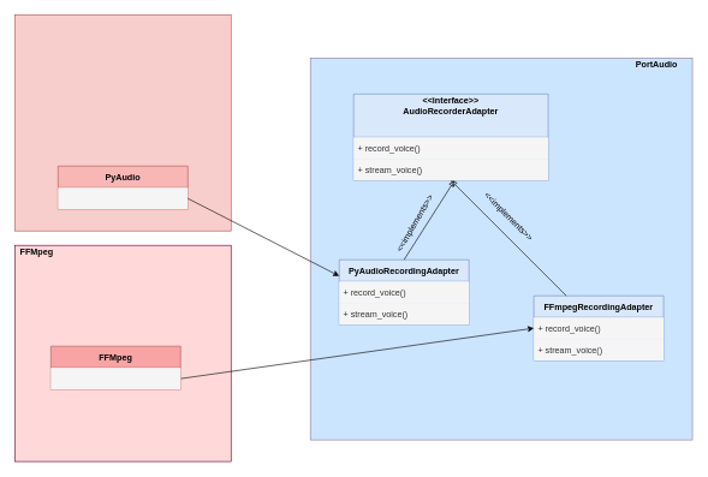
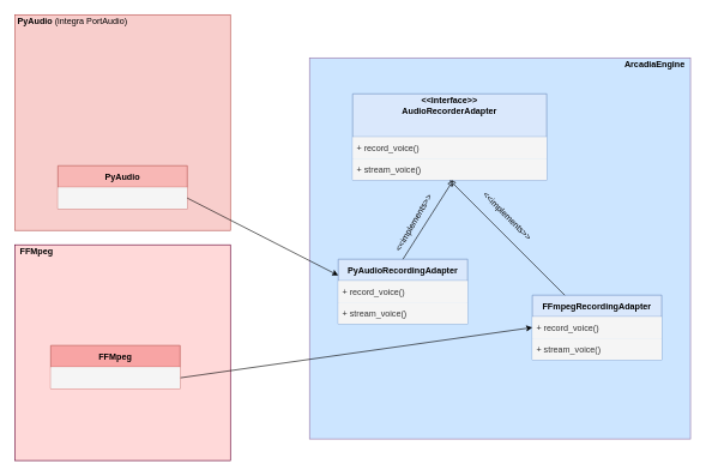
  <mxCell id="0" />
  <mxCell id="1" parent="0" />
  <mxCell id="2" value="" style="whiteSpace=wrap;html=1;aspect=fixed;strokeColor=#9673a6;fillColor=#CCE5FF;" parent="1" vertex="1"><mxGeometry x="430" y="80" width="530" height="530" as="geometry" /></mxCell>
  <mxCell id="3" value="" style="whiteSpace=wrap;html=1;aspect=fixed;strokeColor=#b85450;fillColor=#f8cecc;" parent="1" vertex="1"><mxGeometry x="20" y="20" width="300" height="300" as="geometry" /></mxCell>
  <mxCell id="4" value="&lt;&lt;interface&gt;&gt;&#10;AudioRecorderAdapter&#10;&#10;" style="swimlane;fontStyle=1;childLayout=stackLayout;horizontal=1;startSize=60;horizontalStack=0;resizeParent=1;resizeParentMax=0;resizeLast=0;collapsible=1;marginBottom=0;fillColor=#dae8fc;strokeColor=#6c8ebf;" parent="1" vertex="1"><mxGeometry x="490" y="130" width="270" height="120" as="geometry" /></mxCell>
  <mxCell id="5" value="+ record_voice()" style="text;strokeColor=none;fillColor=#f5f5f5;align=left;verticalAlign=middle;spacingLeft=4;spacingRight=4;overflow=hidden;points=[[0,0.5],[1,0.5]];portConstraint=eastwest;rotatable=0;fontColor=#333333;" parent="4" vertex="1"><mxGeometry y="60" width="270" height="30" as="geometry" /></mxCell>
  <mxCell id="6" value="+ stream_voice()" style="text;strokeColor=none;fillColor=#f5f5f5;align=left;verticalAlign=middle;spacingLeft=4;spacingRight=4;overflow=hidden;points=[[0,0.5],[1,0.5]];portConstraint=eastwest;rotatable=0;fontColor=#333333;" parent="4" vertex="1"><mxGeometry y="90" width="270" height="30" as="geometry" /></mxCell>
  <mxCell id="7" value="FFmpegRecordingAdapter" style="swimlane;fontStyle=1;childLayout=stackLayout;horizontal=1;startSize=30;horizontalStack=0;resizeParent=1;resizeParentMax=0;resizeLast=0;collapsible=1;marginBottom=0;fillColor=#dae8fc;strokeColor=#6c8ebf;" parent="1" vertex="1"><mxGeometry x="740" y="410" width="180" height="90" as="geometry" /></mxCell>
  <mxCell id="8" value="+ record_voice()" style="text;strokeColor=none;fillColor=#f5f5f5;align=left;verticalAlign=middle;spacingLeft=4;spacingRight=4;overflow=hidden;points=[[0,0.5],[1,0.5]];portConstraint=eastwest;rotatable=0;fontColor=#333333;" parent="7" vertex="1"><mxGeometry y="30" width="180" height="30" as="geometry" /></mxCell>
  <mxCell id="9" value="+ stream_voice()" style="text;strokeColor=none;fillColor=#f5f5f5;align=left;verticalAlign=middle;spacingLeft=4;spacingRight=4;overflow=hidden;points=[[0,0.5],[1,0.5]];portConstraint=eastwest;rotatable=0;fontColor=#333333;" parent="7" vertex="1"><mxGeometry y="60" width="180" height="30" as="geometry" /></mxCell>
  <mxCell id="10" value="" style="endArrow=block;html=1;rounded=0;entryX=0.5;entryY=1;entryDx=0;entryDy=0;endFill=0;" parent="1" source="7" target="4" edge="1"><mxGeometry width="50" height="50" relative="1" as="geometry"><mxPoint x="270" y="390" as="sourcePoint" /><mxPoint x="620.95" y="250" as="targetPoint" /></mxGeometry></mxCell>
  <mxCell id="11" value="&amp;lt;&amp;lt;implements&amp;gt;&amp;gt;" style="text;html=1;align=center;verticalAlign=middle;resizable=0;points=[];autosize=1;strokeColor=none;fillColor=none;rotation=45;" parent="1" vertex="1"><mxGeometry x="650" y="290" width="110" height="20" as="geometry" /></mxCell>
- <mxCell id="13" value="&lt;b&gt;PortAudio&lt;/b&gt;" style="text;html=1;align=center;verticalAlign=middle;resizable=0;points=[];autosize=1;strokeColor=none;fillColor=none;" parent="1" vertex="1"><mxGeometry x="860" y="80" width="100" height="20" as="geometry" /></mxCell>
+ <mxCell id="12" value="&lt;b&gt;PyAudio&lt;/b&gt; (integra PortAudio)" style="text;html=1;align=center;verticalAlign=middle;resizable=0;points=[];autosize=1;strokeColor=none;fillColor=none;" parent="1" vertex="1"><mxGeometry x="20" y="20" width="160" height="20" as="geometry" /></mxCell>
+ <mxCell id="13" value="&lt;b&gt;ArcadiaEngine&lt;/b&gt;" style="text;html=1;align=center;verticalAlign=middle;resizable=0;points=[];autosize=1;strokeColor=none;fillColor=none;" parent="1" vertex="1"><mxGeometry x="860" y="80" width="100" height="20" as="geometry" /></mxCell>
  <mxCell id="14" value="" style="whiteSpace=wrap;html=1;aspect=fixed;strokeColor=#660033;fillColor=#FFD9D9;" parent="1" vertex="1"><mxGeometry x="20" y="340" width="300" height="300" as="geometry" /></mxCell>
  <mxCell id="15" value="&lt;b&gt;FFMpeg&lt;/b&gt;" style="text;html=1;align=center;verticalAlign=middle;resizable=0;points=[];autosize=1;strokeColor=none;fillColor=none;" parent="1" vertex="1"><mxGeometry x="20" y="340" width="60" height="20" as="geometry" /></mxCell>
  <mxCell id="16" value="PyAudioRecordingAdapter" style="swimlane;fontStyle=1;childLayout=stackLayout;horizontal=1;startSize=30;horizontalStack=0;resizeParent=1;resizeParentMax=0;resizeLast=0;collapsible=1;marginBottom=0;fillColor=#dae8fc;strokeColor=#6c8ebf;" parent="1" vertex="1"><mxGeometry x="470" y="360" width="180" height="90" as="geometry" /></mxCell>
  <mxCell id="17" value="+ record_voice()" style="text;strokeColor=none;fillColor=#f5f5f5;align=left;verticalAlign=middle;spacingLeft=4;spacingRight=4;overflow=hidden;points=[[0,0.5],[1,0.5]];portConstraint=eastwest;rotatable=0;fontColor=#333333;" parent="16" vertex="1"><mxGeometry y="30" width="180" height="30" as="geometry" /></mxCell>
  <mxCell id="18" value="+ stream_voice()" style="text;strokeColor=none;fillColor=#f5f5f5;align=left;verticalAlign=middle;spacingLeft=4;spacingRight=4;overflow=hidden;points=[[0,0.5],[1,0.5]];portConstraint=eastwest;rotatable=0;fontColor=#333333;" parent="16" vertex="1"><mxGeometry y="60" width="180" height="30" as="geometry" /></mxCell>
  <mxCell id="19" value="" style="endArrow=block;html=1;rounded=0;endFill=0;exitX=0.5;exitY=0;exitDx=0;exitDy=0;" parent="1" source="16" edge="1"><mxGeometry width="50" height="50" relative="1" as="geometry"><mxPoint x="795" y="420" as="sourcePoint" /><mxPoint x="630" y="250" as="targetPoint" /></mxGeometry></mxCell>
  <mxCell id="20" value="&amp;lt;&amp;lt;implements&amp;gt;&amp;gt;" style="text;html=1;align=center;verticalAlign=middle;resizable=0;points=[];autosize=1;strokeColor=none;fillColor=none;rotation=-60;" parent="1" vertex="1"><mxGeometry x="520" y="300" width="110" height="20" as="geometry" /></mxCell>
  <mxCell id="21" value="" style="endArrow=classic;html=1;rounded=0;exitX=1;exitY=0.5;exitDx=0;exitDy=0;entryX=0;entryY=0.5;entryDx=0;entryDy=0;" parent="1" source="26" target="7" edge="1"><mxGeometry width="50" height="50" relative="1" as="geometry"><mxPoint x="340" y="520" as="sourcePoint" /><mxPoint x="400" y="480" as="targetPoint" /></mxGeometry></mxCell>
  <mxCell id="22" value="PyAudio" style="swimlane;fontStyle=1;childLayout=stackLayout;horizontal=1;startSize=30;horizontalStack=0;resizeParent=1;resizeParentMax=0;resizeLast=0;collapsible=1;marginBottom=0;fillColor=#F8B7B5;strokeColor=#b85450;" parent="1" vertex="1"><mxGeometry x="80" y="230" width="180" height="60" as="geometry" /></mxCell>
  <mxCell id="23" value="" style="text;strokeColor=none;fillColor=#f5f5f5;align=left;verticalAlign=middle;spacingLeft=4;spacingRight=4;overflow=hidden;points=[[0,0.5],[1,0.5]];portConstraint=eastwest;rotatable=0;fontColor=#333333;" parent="22" vertex="1"><mxGeometry y="30" width="180" height="30" as="geometry" /></mxCell>
  <mxCell id="24" value="" style="endArrow=classic;html=1;rounded=0;exitX=1;exitY=0.5;exitDx=0;exitDy=0;entryX=0;entryY=0.25;entryDx=0;entryDy=0;" parent="1" source="23" target="16" edge="1"><mxGeometry width="50" height="50" relative="1" as="geometry"><mxPoint x="140" y="370" as="sourcePoint" /><mxPoint x="190" y="320" as="targetPoint" /></mxGeometry></mxCell>
  <mxCell id="25" value="FFMpeg" style="swimlane;fontStyle=1;childLayout=stackLayout;horizontal=1;startSize=30;horizontalStack=0;resizeParent=1;resizeParentMax=0;resizeLast=0;collapsible=1;marginBottom=0;fillColor=#F8A4A4;strokeColor=#b85450;" vertex="1" parent="1"><mxGeometry x="70" y="480" width="180" height="60" as="geometry" /></mxCell>
  <mxCell id="26" value="" style="text;strokeColor=none;fillColor=#f5f5f5;align=left;verticalAlign=middle;spacingLeft=4;spacingRight=4;overflow=hidden;points=[[0,0.5],[1,0.5]];portConstraint=eastwest;rotatable=0;fontColor=#333333;" vertex="1" parent="25"><mxGeometry y="30" width="180" height="30" as="geometry" /></mxCell>
